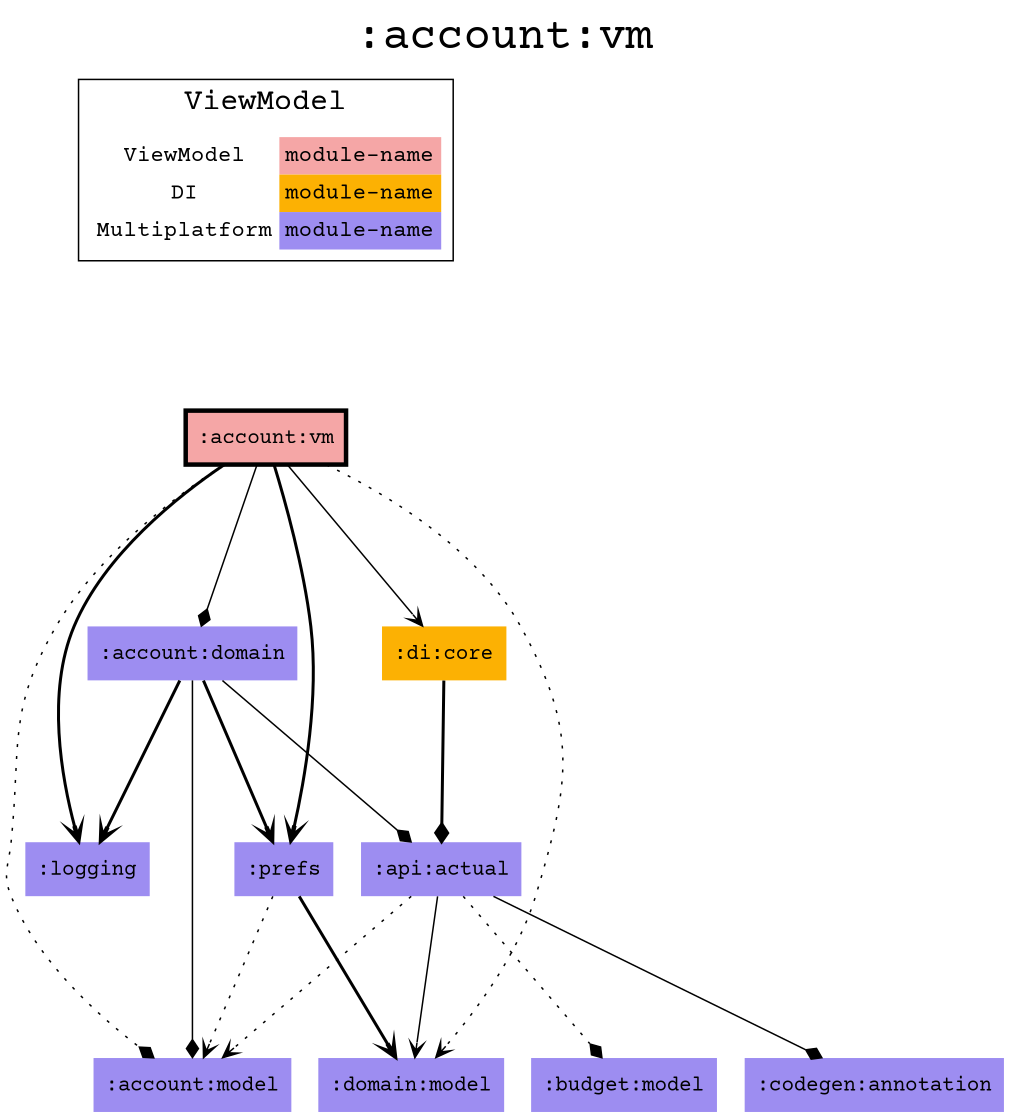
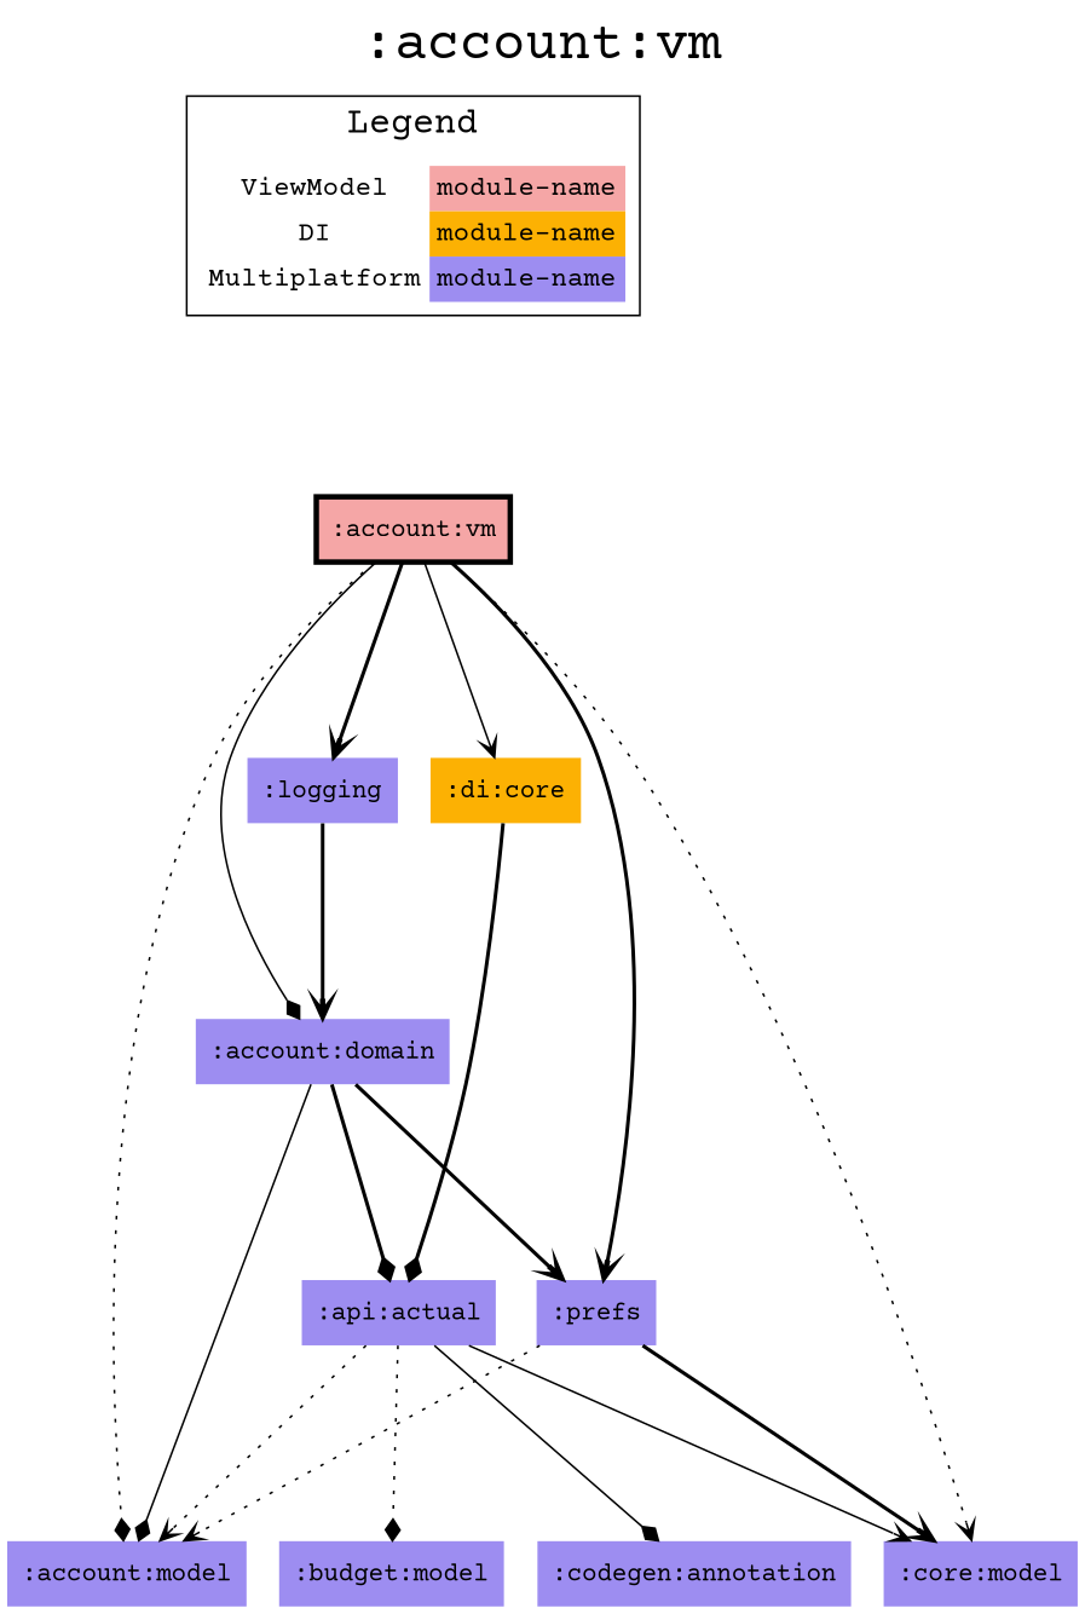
  digraph {
    fontname="Courier Prime"
    fontsize=30
    label=":account:vm"
    labelloc=t
    rankdir=TB
    ranksep=1.5
    node [fillcolor="#9D8DF1" fontname="Courier Prime" shape=none style=filled]
    edge [arrowhead=vee dir=forward fontname="Courier Prime" style=solid]
    ":account:vm" [color=black fillcolor="#F5A6A6" penwidth=3 shape=box]
    n2 [fillcolor="#FFFFFF" fontsize=15 label=< <TABLE BORDER="0" CELLBORDER="0" CELLSPACING="0" CELLPADDING="4"> <TR><TD>ViewModel</TD><TD BGCOLOR="#F5A6A6">module-name</TD></TR> <TR><TD>DI</TD><TD BGCOLOR="#FCB103">module-name</TD></TR> <TR><TD>Multiplatform</TD><TD BGCOLOR="#9D8DF1">module-name</TD></TR> </TABLE> > margin=0]
    ":account:domain"
    ":account:model"
    ":logging"
    ":prefs"
-   ":core:model" [label=":domain:model"]
+   ":core:model"
    ":di:core" [fillcolor="#FCB103"]
    ":api:actual"
    ":budget:model"
    ":codegen:annotation"
    subgraph sub_1 {
      rank=same
      ":account:vm"
    }
    subgraph cluster_2 {
      fontsize=20
-     label=ViewModel
+     label=Legend
      n2
    }
    ":account:vm" -> ":account:domain" [arrowhead=diamond]
    ":account:vm" -> ":account:model" [arrowhead=diamond style=dotted]
    ":account:vm" -> ":logging" [style=bold]
    ":account:vm" -> ":prefs" [style=bold]
    ":account:vm" -> ":core:model" [style=dotted]
    ":account:vm" -> ":di:core"
    n2 -> ":account:vm" [style=invis arrowhead=""]
    ":account:domain" -> ":account:model" [arrowhead=diamond]
-   ":account:domain" -> ":logging" [style=bold]
+   ":logging" -> ":account:domain" [style=bold]
    ":account:domain" -> ":prefs" [style=bold]
-   ":account:domain" -> ":api:actual" [arrowhead=diamond]
+   ":account:domain" -> ":api:actual" [arrowhead=diamond style=bold]
    ":prefs" -> ":account:model" [style=dotted]
    ":prefs" -> ":core:model" [style=bold]
    ":di:core" -> ":api:actual" [arrowhead=diamond style=bold]
    ":api:actual" -> ":account:model" [style=dotted]
    ":api:actual" -> ":core:model"
    ":api:actual" -> ":budget:model" [arrowhead=diamond style=dotted]
    ":api:actual" -> ":codegen:annotation" [arrowhead=diamond]
  }
